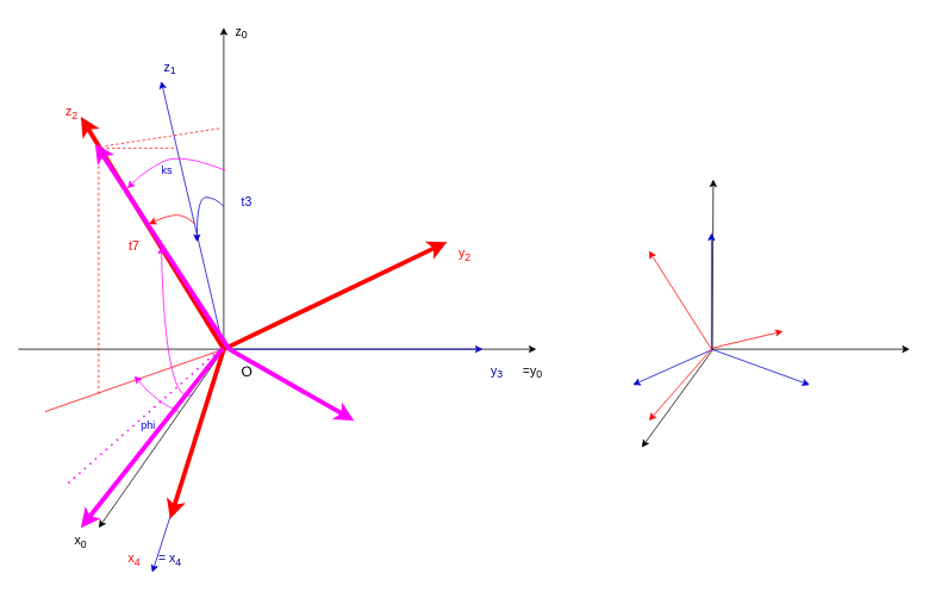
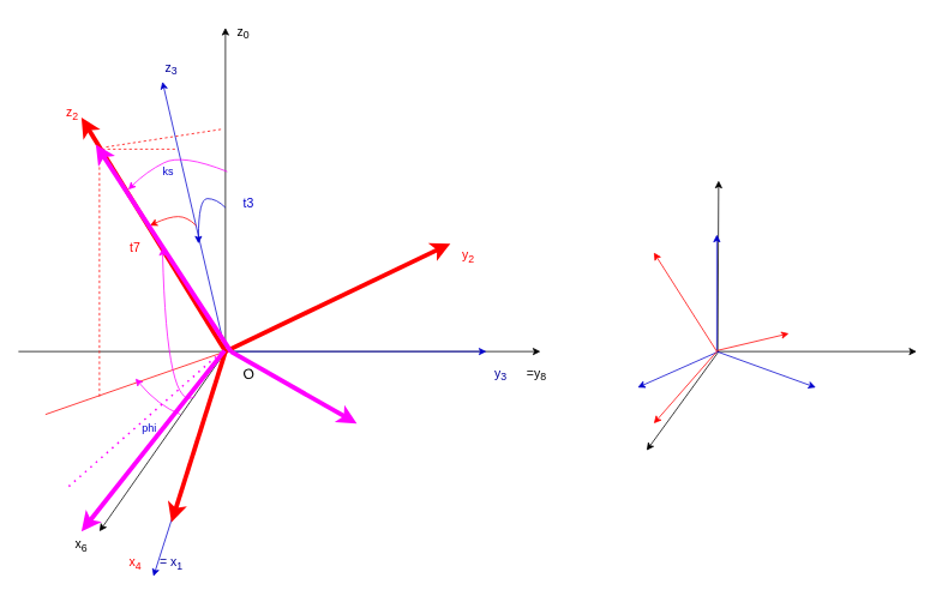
  <mxCell id="0" />
  <mxCell id="1" parent="0" />
  <mxCell id="2" value="" style="endArrow=classic;html=1;" parent="1" edge="1"><mxGeometry width="50" height="50" relative="1" as="geometry"><mxPoint x="250" y="390" as="sourcePoint" /><mxPoint x="600" y="390" as="targetPoint" /></mxGeometry></mxCell>
  <mxCell id="3" value="" style="endArrow=classic;html=1;" parent="1" edge="1"><mxGeometry width="50" height="50" relative="1" as="geometry"><mxPoint x="250" y="390" as="sourcePoint" /><mxPoint x="250" y="30" as="targetPoint" /></mxGeometry></mxCell>
  <mxCell id="4" value="" style="endArrow=classic;html=1;" parent="1" edge="1"><mxGeometry width="50" height="50" relative="1" as="geometry"><mxPoint x="250" y="390" as="sourcePoint" /><mxPoint x="110" y="590" as="targetPoint" /></mxGeometry></mxCell>
  <mxCell id="5" value="&lt;font style=&quot;font-size: 14px;&quot;&gt;z&lt;sub&gt;0&lt;/sub&gt;&lt;/font&gt;" style="text;html=1;strokeColor=none;fillColor=none;align=center;verticalAlign=middle;whiteSpace=wrap;rounded=0;" parent="1" vertex="1"><mxGeometry x="240" y="20" width="60" height="30" as="geometry" /></mxCell>
- <mxCell id="6" value="&lt;font style=&quot;font-size: 14px;&quot;&gt;x&lt;sub&gt;0&lt;/sub&gt;&lt;/font&gt;" style="text;html=1;strokeColor=none;fillColor=none;align=center;verticalAlign=middle;whiteSpace=wrap;rounded=0;" parent="1" vertex="1"><mxGeometry x="60" y="590" width="60" height="30" as="geometry" /></mxCell>
- <mxCell id="7" value="&lt;font style=&quot;font-size: 14px;&quot;&gt;=y&lt;sub&gt;0&lt;/sub&gt;&lt;/font&gt;" style="text;html=1;strokeColor=none;fillColor=none;align=center;verticalAlign=middle;whiteSpace=wrap;rounded=0;" parent="1" vertex="1"><mxGeometry x="566" y="400" width="60" height="30" as="geometry" /></mxCell>
+ <mxCell id="6" value="&lt;font style=&quot;font-size: 14px;&quot;&gt;x&lt;sub&gt;6&lt;/sub&gt;&lt;/font&gt;" style="text;html=1;strokeColor=none;fillColor=none;align=center;verticalAlign=middle;whiteSpace=wrap;rounded=0;" parent="1" vertex="1"><mxGeometry x="60" y="590" width="60" height="30" as="geometry" /></mxCell>
+ <mxCell id="7" value="&lt;font style=&quot;font-size: 14px;&quot;&gt;=y&lt;sub&gt;8&lt;/sub&gt;&lt;/font&gt;" style="text;html=1;strokeColor=none;fillColor=none;align=center;verticalAlign=middle;whiteSpace=wrap;rounded=0;" parent="1" vertex="1"><mxGeometry x="566" y="400" width="60" height="30" as="geometry" /></mxCell>
  <mxCell id="8" value="" style="endArrow=classic;html=1;strokeColor=#0000CC;" parent="1" edge="1"><mxGeometry width="50" height="50" relative="1" as="geometry"><mxPoint x="250" y="390" as="sourcePoint" /><mxPoint x="180" y="90" as="targetPoint" /></mxGeometry></mxCell>
  <mxCell id="9" value="" style="endArrow=classic;html=1;strokeColor=#0000CC;" parent="1" edge="1"><mxGeometry width="50" height="50" relative="1" as="geometry"><mxPoint x="250" y="390" as="sourcePoint" /><mxPoint x="170" y="640" as="targetPoint" /></mxGeometry></mxCell>
  <mxCell id="10" value="" style="endArrow=classic;html=1;strokeColor=#0000CC;" parent="1" edge="1"><mxGeometry width="50" height="50" relative="1" as="geometry"><mxPoint x="250" y="390" as="sourcePoint" /><mxPoint x="540" y="390" as="targetPoint" /></mxGeometry></mxCell>
  <mxCell id="11" value="&lt;font color=&quot;#000099&quot;&gt;y&lt;sub&gt;3&lt;/sub&gt;&lt;/font&gt;" style="text;html=1;strokeColor=none;fillColor=none;align=center;verticalAlign=middle;whiteSpace=wrap;rounded=0;fontSize=14;" parent="1" vertex="1"><mxGeometry x="526" y="400" width="60" height="30" as="geometry" /></mxCell>
- <mxCell id="12" value="&lt;font color=&quot;#000099&quot;&gt;z&lt;sub&gt;1&lt;/sub&gt;&lt;/font&gt;" style="text;html=1;strokeColor=none;fillColor=none;align=center;verticalAlign=middle;whiteSpace=wrap;rounded=0;fontSize=14;" parent="1" vertex="1"><mxGeometry x="160" y="60" width="60" height="30" as="geometry" /></mxCell>
- <mxCell id="13" value="&lt;font color=&quot;#000099&quot;&gt;= x&lt;sub&gt;4&lt;/sub&gt;&lt;/font&gt;" style="text;html=1;strokeColor=none;fillColor=none;align=center;verticalAlign=middle;whiteSpace=wrap;rounded=0;fontSize=14;" parent="1" vertex="1"><mxGeometry x="160" y="610" width="60" height="30" as="geometry" /></mxCell>
+ <mxCell id="12" value="&lt;font color=&quot;#000099&quot;&gt;z&lt;sub&gt;3&lt;/sub&gt;&lt;/font&gt;" style="text;html=1;strokeColor=none;fillColor=none;align=center;verticalAlign=middle;whiteSpace=wrap;rounded=0;fontSize=14;" parent="1" vertex="1"><mxGeometry x="160" y="60" width="60" height="30" as="geometry" /></mxCell>
+ <mxCell id="13" value="&lt;font color=&quot;#000099&quot;&gt;= x&lt;sub&gt;1&lt;/sub&gt;&lt;/font&gt;" style="text;html=1;strokeColor=none;fillColor=none;align=center;verticalAlign=middle;whiteSpace=wrap;rounded=0;fontSize=14;" parent="1" vertex="1"><mxGeometry x="160" y="610" width="60" height="30" as="geometry" /></mxCell>
  <mxCell id="14" value="" style="curved=1;endArrow=classic;html=1;strokeColor=#0000CC;fontSize=14;fontColor=#000099;" parent="1" edge="1"><mxGeometry width="50" height="50" relative="1" as="geometry"><mxPoint x="250" y="230" as="sourcePoint" /><mxPoint x="220" y="270" as="targetPoint" /><Array as="points"><mxPoint x="240" y="220" /><mxPoint x="220" y="220" /></Array></mxGeometry></mxCell>
  <mxCell id="15" value="" style="endArrow=classic;html=1;strokeColor=#FF0000;strokeWidth=5;" parent="1" edge="1"><mxGeometry width="50" height="50" relative="1" as="geometry"><mxPoint x="250" y="390" as="sourcePoint" /><mxPoint x="90" y="130" as="targetPoint" /></mxGeometry></mxCell>
  <mxCell id="16" value="" style="endArrow=classic;html=1;strokeColor=#FF0000;strokeWidth=5;" parent="1" edge="1"><mxGeometry width="50" height="50" relative="1" as="geometry"><mxPoint x="250" y="390" as="sourcePoint" /><mxPoint x="500" y="270" as="targetPoint" /></mxGeometry></mxCell>
  <mxCell id="17" value="" style="endArrow=classic;html=1;strokeColor=#FF0000;strokeWidth=5;" parent="1" edge="1"><mxGeometry width="50" height="50" relative="1" as="geometry"><mxPoint x="250" y="390" as="sourcePoint" /><mxPoint x="190" y="580" as="targetPoint" /></mxGeometry></mxCell>
  <mxCell id="18" value="" style="curved=1;endArrow=classic;html=1;strokeColor=#FF0000;fontSize=14;fontColor=#000099;" parent="1" edge="1"><mxGeometry width="50" height="50" relative="1" as="geometry"><mxPoint x="217.5" y="250" as="sourcePoint" /><mxPoint x="166" y="250" as="targetPoint" /><Array as="points"><mxPoint x="207.5" y="240" /><mxPoint x="187.5" y="240" /></Array></mxGeometry></mxCell>
  <mxCell id="19" value="&lt;font color=&quot;#ff0000&quot;&gt;z&lt;sub style=&quot;&quot;&gt;2&lt;/sub&gt;&lt;/font&gt;" style="text;html=1;strokeColor=none;fillColor=none;align=center;verticalAlign=middle;whiteSpace=wrap;rounded=0;fontSize=14;" parent="1" vertex="1"><mxGeometry x="50" y="110" width="60" height="30" as="geometry" /></mxCell>
  <mxCell id="20" value="&lt;font color=&quot;#ff0000&quot;&gt;y&lt;sub style=&quot;&quot;&gt;2&lt;/sub&gt;&lt;/font&gt;" style="text;html=1;strokeColor=none;fillColor=none;align=center;verticalAlign=middle;whiteSpace=wrap;rounded=0;fontSize=14;" parent="1" vertex="1"><mxGeometry x="490" y="269" width="60" height="30" as="geometry" /></mxCell>
  <mxCell id="21" value="&lt;font color=&quot;#ff0000&quot;&gt;x&lt;sub style=&quot;&quot;&gt;4&lt;/sub&gt;&lt;/font&gt;" style="text;html=1;strokeColor=none;fillColor=none;align=center;verticalAlign=middle;whiteSpace=wrap;rounded=0;fontSize=14;" parent="1" vertex="1"><mxGeometry x="120" y="610" width="60" height="30" as="geometry" /></mxCell>
  <mxCell id="22" value="" style="endArrow=none;html=1;strokeColor=#000000;fontSize=14;fontColor=#FF0000;" parent="1" edge="1"><mxGeometry width="50" height="50" relative="1" as="geometry"><mxPoint x="250" y="390" as="sourcePoint" /><mxPoint x="20" y="390" as="targetPoint" /></mxGeometry></mxCell>
  <mxCell id="23" value="" style="endArrow=none;html=1;strokeColor=#FF0000;fontSize=14;fontColor=#FF0000;" parent="1" edge="1"><mxGeometry width="50" height="50" relative="1" as="geometry"><mxPoint x="50" y="460" as="sourcePoint" /><mxPoint x="250" y="390" as="targetPoint" /></mxGeometry></mxCell>
  <mxCell id="24" value="" style="endArrow=none;dashed=1;html=1;strokeColor=#FF0000;fontSize=14;fontColor=#FF0000;" parent="1" edge="1"><mxGeometry width="50" height="50" relative="1" as="geometry"><mxPoint x="110" y="440" as="sourcePoint" /><mxPoint x="110" y="160" as="targetPoint" /></mxGeometry></mxCell>
  <mxCell id="25" value="" style="curved=1;endArrow=classic;html=1;strokeColor=#FF00FF;fontSize=14;fontColor=#000099;" parent="1" edge="1"><mxGeometry width="50" height="50" relative="1" as="geometry"><mxPoint x="200" y="460" as="sourcePoint" /><mxPoint x="150" y="420" as="targetPoint" /><Array as="points"><mxPoint x="175" y="450" /></Array></mxGeometry></mxCell>
  <mxCell id="26" value="" style="endArrow=none;dashed=1;html=1;strokeColor=#FF0000;fontSize=14;fontColor=#FF0000;" parent="1" edge="1"><mxGeometry width="50" height="50" relative="1" as="geometry"><mxPoint x="245" y="143" as="sourcePoint" /><mxPoint x="115" y="163" as="targetPoint" /></mxGeometry></mxCell>
  <mxCell id="27" value="" style="curved=1;endArrow=classic;html=1;strokeColor=#FF00FF;fontSize=14;fontColor=#000099;" parent="1" edge="1"><mxGeometry width="50" height="50" relative="1" as="geometry"><mxPoint x="252" y="190" as="sourcePoint" /><mxPoint x="142" y="210" as="targetPoint" /><Array as="points"><mxPoint x="202" y="170" /><mxPoint x="162" y="190" /></Array></mxGeometry></mxCell>
  <mxCell id="28" value="t7" style="text;html=1;strokeColor=none;fillColor=none;align=center;verticalAlign=middle;whiteSpace=wrap;rounded=0;fontSize=14;fontColor=#FF0000;" parent="1" vertex="1"><mxGeometry x="120" y="260" width="60" height="30" as="geometry" /></mxCell>
  <mxCell id="29" value="" style="endArrow=classic;html=1;" parent="1" edge="1"><mxGeometry width="50" height="50" relative="1" as="geometry"><mxPoint x="798" y="390" as="sourcePoint" /><mxPoint x="718" y="500" as="targetPoint" /></mxGeometry></mxCell>
  <mxCell id="30" value="" style="endArrow=classic;html=1;" parent="1" edge="1"><mxGeometry width="50" height="50" relative="1" as="geometry"><mxPoint x="797" y="390" as="sourcePoint" /><mxPoint x="798" y="200" as="targetPoint" /></mxGeometry></mxCell>
  <mxCell id="31" value="" style="endArrow=classic;html=1;" parent="1" edge="1"><mxGeometry width="50" height="50" relative="1" as="geometry"><mxPoint x="797" y="390" as="sourcePoint" /><mxPoint x="1018" y="390" as="targetPoint" /></mxGeometry></mxCell>
  <mxCell id="32" value="" style="endArrow=classic;html=1;strokeColor=#0000CC;" parent="1" edge="1"><mxGeometry width="50" height="50" relative="1" as="geometry"><mxPoint x="796" y="389" as="sourcePoint" /><mxPoint x="796" y="260" as="targetPoint" /></mxGeometry></mxCell>
  <mxCell id="33" value="" style="endArrow=classic;html=1;strokeColor=#0000CC;" parent="1" edge="1"><mxGeometry width="50" height="50" relative="1" as="geometry"><mxPoint x="798" y="390" as="sourcePoint" /><mxPoint x="708" y="430" as="targetPoint" /></mxGeometry></mxCell>
  <mxCell id="34" value="" style="endArrow=classic;html=1;strokeColor=#0000CC;" parent="1" edge="1"><mxGeometry width="50" height="50" relative="1" as="geometry"><mxPoint x="796" y="390" as="sourcePoint" /><mxPoint x="906" y="430" as="targetPoint" /></mxGeometry></mxCell>
  <mxCell id="35" value="" style="endArrow=classic;html=1;strokeColor=#FF0000;" parent="1" edge="1"><mxGeometry width="50" height="50" relative="1" as="geometry"><mxPoint x="796" y="390" as="sourcePoint" /><mxPoint x="726" y="280" as="targetPoint" /></mxGeometry></mxCell>
  <mxCell id="36" value="" style="endArrow=classic;html=1;strokeColor=#FF0000;" parent="1" edge="1"><mxGeometry width="50" height="50" relative="1" as="geometry"><mxPoint x="796" y="390" as="sourcePoint" /><mxPoint x="726" y="470" as="targetPoint" /></mxGeometry></mxCell>
  <mxCell id="37" value="" style="endArrow=classic;html=1;strokeColor=#FF0000;" parent="1" edge="1"><mxGeometry width="50" height="50" relative="1" as="geometry"><mxPoint x="796" y="389" as="sourcePoint" /><mxPoint x="876" y="370" as="targetPoint" /></mxGeometry></mxCell>
  <mxCell id="38" value="" style="endArrow=none;dashed=1;html=1;strokeColor=#FF0000;fontSize=14;fontColor=#FF0000;" parent="1" edge="1"><mxGeometry width="50" height="50" relative="1" as="geometry"><mxPoint x="194" y="165" as="sourcePoint" /><mxPoint x="114" y="165" as="targetPoint" /></mxGeometry></mxCell>
  <mxCell id="39" value="&lt;font style=&quot;font-size: 16px;&quot;&gt;O&lt;/font&gt;" style="text;html=1;strokeColor=none;fillColor=none;align=center;verticalAlign=middle;whiteSpace=wrap;rounded=0;rotation=-15;" parent="1" vertex="1"><mxGeometry x="246" y="400" width="60" height="30" as="geometry" /></mxCell>
  <mxCell id="40" value="&lt;font color=&quot;#0000cc&quot;&gt;t3&lt;/font&gt;" style="text;html=1;strokeColor=none;fillColor=none;align=center;verticalAlign=middle;whiteSpace=wrap;rounded=0;fontSize=14;fontColor=#FF0000;" parent="1" vertex="1"><mxGeometry x="246" y="210" width="60" height="30" as="geometry" /></mxCell>
  <mxCell id="41" value="ks" style="text;html=1;align=center;verticalAlign=middle;resizable=0;points=[];autosize=1;strokeColor=none;fillColor=none;fontColor=#0000CC;" parent="1" vertex="1"><mxGeometry x="166" y="175" width="40" height="30" as="geometry" /></mxCell>
  <mxCell id="42" value="phi" style="text;html=1;align=center;verticalAlign=middle;resizable=0;points=[];autosize=1;strokeColor=none;fillColor=none;fontColor=#0000CC;" parent="1" vertex="1"><mxGeometry x="145" y="460" width="40" height="30" as="geometry" /></mxCell>
  <mxCell id="43" value="" style="curved=1;endArrow=classic;html=1;strokeColor=#FF00FF;fontSize=14;fontColor=#000099;entryX=1;entryY=0.5;entryDx=0;entryDy=0;" parent="1" target="28" edge="1"><mxGeometry width="50" height="50" relative="1" as="geometry"><mxPoint x="216" y="440" as="sourcePoint" /><mxPoint x="160" y="430" as="targetPoint" /><Array as="points"><mxPoint x="185" y="460" /></Array></mxGeometry></mxCell>
  <mxCell id="44" value="" style="endArrow=classic;html=1;strokeWidth=5;strokeColor=#FF00FF;" edge="1" parent="1"><mxGeometry width="50" height="50" relative="1" as="geometry"><mxPoint x="256" y="390" as="sourcePoint" /><mxPoint x="106" y="160" as="targetPoint" /></mxGeometry></mxCell>
  <mxCell id="45" value="" style="endArrow=classic;html=1;strokeWidth=5;strokeColor=#FF00FF;entryX=0.5;entryY=0;entryDx=0;entryDy=0;" edge="1" parent="1" target="6"><mxGeometry width="50" height="50" relative="1" as="geometry"><mxPoint x="249" y="389" as="sourcePoint" /><mxPoint x="79" y="559" as="targetPoint" /></mxGeometry></mxCell>
  <mxCell id="46" value="" style="endArrow=classic;html=1;strokeWidth=5;strokeColor=#FF00FF;" edge="1" parent="1"><mxGeometry width="50" height="50" relative="1" as="geometry"><mxPoint x="256" y="390" as="sourcePoint" /><mxPoint x="396" y="470" as="targetPoint" /></mxGeometry></mxCell>
  <mxCell id="47" value="" style="endArrow=none;dashed=1;html=1;dashPattern=1 3;strokeWidth=2;strokeColor=#FF00FF;" edge="1" parent="1"><mxGeometry width="50" height="50" relative="1" as="geometry"><mxPoint x="76" y="540" as="sourcePoint" /><mxPoint x="246" y="390" as="targetPoint" /></mxGeometry></mxCell>
